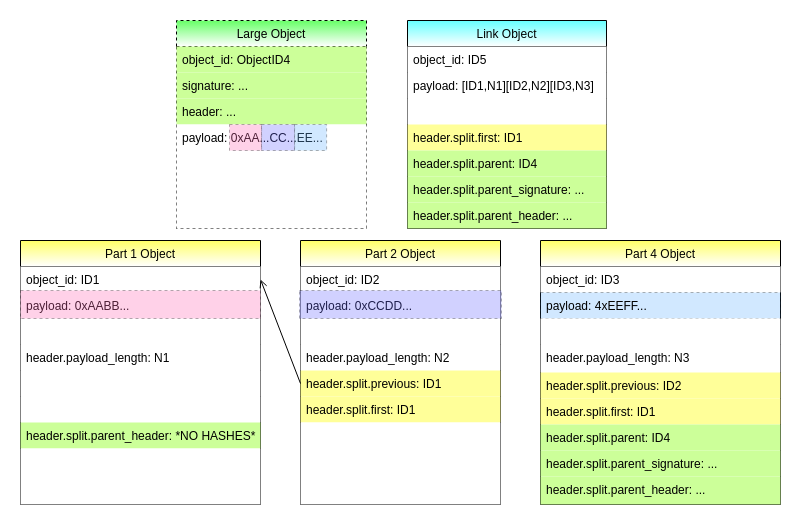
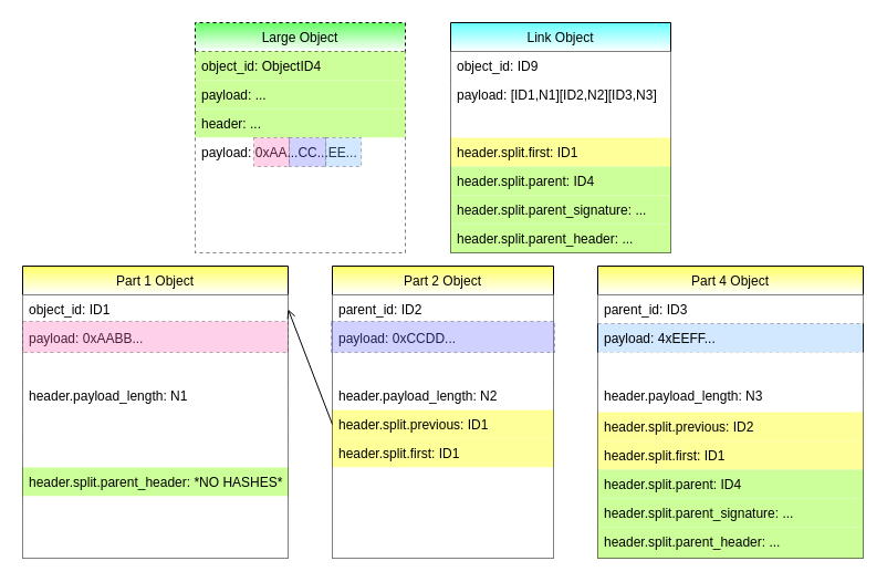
  <mxCell id="0" />
  <mxCell id="1" style="" parent="0" />
  <mxCell id="2" value="Link Object" style="swimlane;fontStyle=0;childLayout=stackLayout;horizontal=1;startSize=26;fillColor=#66FFFF;horizontalStack=0;resizeParent=1;resizeParentMax=0;resizeLast=0;collapsible=1;marginBottom=0;gradientColor=#ffffff;swimlaneLine=1;rounded=0;shadow=0;comic=0;glass=0;" parent="1" vertex="1"><mxGeometry x="407" y="20" width="199" height="208" as="geometry" /></mxCell>
- <mxCell id="3" value="object_id: ID5" style="text;strokeColor=none;fillColor=#ffffff;align=left;verticalAlign=top;spacingLeft=4;spacingRight=4;overflow=hidden;rotatable=0;points=[[0,0.5],[1,0.5]];portConstraint=eastwest;" parent="2" vertex="1"><mxGeometry y="26" width="199" height="26" as="geometry" /></mxCell>
+ <mxCell id="3" value="object_id: ID9" style="text;strokeColor=none;fillColor=#ffffff;align=left;verticalAlign=top;spacingLeft=4;spacingRight=4;overflow=hidden;rotatable=0;points=[[0,0.5],[1,0.5]];portConstraint=eastwest;" parent="2" vertex="1"><mxGeometry y="26" width="199" height="26" as="geometry" /></mxCell>
  <mxCell id="4" value="payload: [ID1,N1][ID2,N2][ID3,N3]" style="text;strokeColor=none;fillColor=#ffffff;align=left;verticalAlign=top;spacingLeft=4;spacingRight=4;overflow=hidden;rotatable=0;points=[[0,0.5],[1,0.5]];portConstraint=eastwest;" parent="2" vertex="1"><mxGeometry y="52" width="199" height="26" as="geometry" /></mxCell>
  <mxCell id="5" value=" " style="text;strokeColor=none;fillColor=#ffffff;align=left;verticalAlign=top;spacingLeft=4;spacingRight=4;overflow=hidden;rotatable=0;points=[[0,0.5],[1,0.5]];portConstraint=eastwest;" parent="2" vertex="1"><mxGeometry y="78" width="199" height="26" as="geometry" /></mxCell>
  <mxCell id="6" value="header.split.first: ID1" style="text;strokeColor=none;fillColor=#ffff99;align=left;verticalAlign=top;spacingLeft=4;spacingRight=4;overflow=hidden;rotatable=0;points=[[0,0.5],[1,0.5]];portConstraint=eastwest;fontColor=#000000;" vertex="1" parent="2"><mxGeometry y="104" width="199" height="26" as="geometry" /></mxCell>
  <mxCell id="7" value="header.split.parent: ID4" style="text;strokeColor=none;fillColor=#CCFF99;align=left;verticalAlign=top;spacingLeft=4;spacingRight=4;overflow=hidden;rotatable=0;points=[[0,0.5],[1,0.5]];portConstraint=eastwest;" parent="2" vertex="1"><mxGeometry y="130" width="199" height="26" as="geometry" /></mxCell>
  <mxCell id="8" value="header.split.parent_signature: ..." style="text;strokeColor=none;fillColor=#CCFF99;align=left;verticalAlign=top;spacingLeft=4;spacingRight=4;overflow=hidden;rotatable=0;points=[[0,0.5],[1,0.5]];portConstraint=eastwest;" parent="2" vertex="1"><mxGeometry y="156" width="199" height="26" as="geometry" /></mxCell>
  <mxCell id="9" value="header.split.parent_header: ..." style="text;strokeColor=none;fillColor=#CCFF99;align=left;verticalAlign=top;spacingLeft=4;spacingRight=4;overflow=hidden;rotatable=0;points=[[0,0.5],[1,0.5]];portConstraint=eastwest;" parent="2" vertex="1"><mxGeometry y="182" width="199" height="26" as="geometry" /></mxCell>
  <mxCell id="10" value="Part 1 Object" style="swimlane;fontStyle=0;childLayout=stackLayout;horizontal=1;startSize=26;fillColor=#FFFF66;horizontalStack=0;resizeParent=1;resizeParentMax=0;resizeLast=0;collapsible=1;marginBottom=0;gradientColor=#ffffff;swimlaneLine=1;rounded=0;shadow=0;comic=0;glass=0;" parent="1" vertex="1"><mxGeometry x="20" y="240" width="240" height="264" as="geometry" /></mxCell>
  <mxCell id="11" value="object_id: ID1" style="text;strokeColor=none;fillColor=#ffffff;align=left;verticalAlign=top;spacingLeft=4;spacingRight=4;overflow=hidden;rotatable=0;points=[[0,0.5],[1,0.5]];portConstraint=eastwest;" parent="10" vertex="1"><mxGeometry y="26" width="240" height="26" as="geometry" /></mxCell>
  <mxCell id="12" value="payload: 0xAABB..." style="text;strokeColor=none;fillColor=#FFFFFF;align=left;verticalAlign=top;spacingLeft=4;spacingRight=4;overflow=hidden;rotatable=0;points=[[0,0.5],[1,0.5]];portConstraint=eastwest;" parent="10" vertex="1"><mxGeometry y="52" width="240" height="26" as="geometry" /></mxCell>
  <mxCell id="13" value=" " style="text;strokeColor=none;fillColor=#ffffff;align=left;verticalAlign=top;spacingLeft=4;spacingRight=4;overflow=hidden;rotatable=0;points=[[0,0.5],[1,0.5]];portConstraint=eastwest;" parent="10" vertex="1"><mxGeometry y="78" width="240" height="26" as="geometry" /></mxCell>
  <mxCell id="14" value="header.payload_length: N1" style="text;align=left;verticalAlign=top;spacingLeft=4;spacingRight=4;overflow=hidden;rotatable=0;points=[[0,0.5],[1,0.5]];portConstraint=eastwest;fillColor=default;" parent="10" vertex="1"><mxGeometry y="104" width="240" height="26" as="geometry" /></mxCell>
  <mxCell id="15" style="text;align=left;verticalAlign=top;spacingLeft=4;spacingRight=4;overflow=hidden;rotatable=0;points=[[0,0.5],[1,0.5]];portConstraint=eastwest;fillColor=default;" vertex="1" parent="10"><mxGeometry y="130" width="240" height="26" as="geometry" /></mxCell>
  <mxCell id="16" style="text;align=left;verticalAlign=top;spacingLeft=4;spacingRight=4;overflow=hidden;rotatable=0;points=[[0,0.5],[1,0.5]];portConstraint=eastwest;fillColor=default;" vertex="1" parent="10"><mxGeometry y="156" width="240" height="26" as="geometry" /></mxCell>
  <mxCell id="17" value="header.split.parent_header: *NO HASHES*" style="text;strokeColor=none;fillColor=#CCFF99;align=left;verticalAlign=top;spacingLeft=4;spacingRight=4;overflow=hidden;rotatable=0;points=[[0,0.5],[1,0.5]];portConstraint=eastwest;" vertex="1" parent="10"><mxGeometry y="182" width="240" height="26" as="geometry" /></mxCell>
  <mxCell id="18" value=" " style="text;strokeColor=none;fillColor=#ffffff;align=left;verticalAlign=top;spacingLeft=4;spacingRight=4;overflow=hidden;rotatable=0;points=[[0,0.5],[1,0.5]];portConstraint=eastwest;rotation=0;imageHeight=24;" parent="10" vertex="1"><mxGeometry y="208" width="240" height="56" as="geometry" /></mxCell>
  <mxCell id="19" value="Part 2 Object" style="swimlane;fontStyle=0;childLayout=stackLayout;horizontal=1;startSize=26;fillColor=#FFFF66;horizontalStack=0;resizeParent=1;resizeParentMax=0;resizeLast=0;collapsible=1;marginBottom=0;gradientColor=#ffffff;swimlaneLine=1;rounded=0;shadow=0;comic=0;glass=0;" parent="1" vertex="1"><mxGeometry x="300" y="240" width="200" height="264" as="geometry" /></mxCell>
- <mxCell id="20" value="object_id: ID2" style="text;strokeColor=none;fillColor=#ffffff;align=left;verticalAlign=top;spacingLeft=4;spacingRight=4;overflow=hidden;rotatable=0;points=[[0,0.5],[1,0.5]];portConstraint=eastwest;" parent="19" vertex="1"><mxGeometry y="26" width="200" height="26" as="geometry" /></mxCell>
+ <mxCell id="20" value="parent_id: ID2" style="text;strokeColor=none;fillColor=#ffffff;align=left;verticalAlign=top;spacingLeft=4;spacingRight=4;overflow=hidden;rotatable=0;points=[[0,0.5],[1,0.5]];portConstraint=eastwest;" parent="19" vertex="1"><mxGeometry y="26" width="200" height="26" as="geometry" /></mxCell>
  <mxCell id="21" value="payload: 0xCCDD..." style="text;strokeColor=none;fillColor=#ffffff;align=left;verticalAlign=top;spacingLeft=4;spacingRight=4;overflow=hidden;rotatable=0;points=[[0,0.5],[1,0.5]];portConstraint=eastwest;" parent="19" vertex="1"><mxGeometry y="52" width="200" height="26" as="geometry" /></mxCell>
  <mxCell id="22" value=" " style="text;strokeColor=none;fillColor=#ffffff;align=left;verticalAlign=top;spacingLeft=4;spacingRight=4;overflow=hidden;rotatable=0;points=[[0,0.5],[1,0.5]];portConstraint=eastwest;" parent="19" vertex="1"><mxGeometry y="78" width="200" height="26" as="geometry" /></mxCell>
  <mxCell id="23" value="header.payload_length: N2" style="text;strokeColor=none;fillColor=#ffffff;align=left;verticalAlign=top;spacingLeft=4;spacingRight=4;overflow=hidden;rotatable=0;points=[[0,0.5],[1,0.5]];portConstraint=eastwest;" parent="19" vertex="1"><mxGeometry y="104" width="200" height="26" as="geometry" /></mxCell>
  <mxCell id="24" value="header.split.previous: ID1" style="text;strokeColor=none;fillColor=#ffff99;align=left;verticalAlign=top;spacingLeft=4;spacingRight=4;overflow=hidden;rotatable=0;points=[[0,0.5],[1,0.5]];portConstraint=eastwest;fontColor=#000000;" parent="19" vertex="1"><mxGeometry y="130" width="200" height="26" as="geometry" /></mxCell>
  <mxCell id="25" value="header.split.first: ID1" style="text;strokeColor=none;fillColor=#ffff99;align=left;verticalAlign=top;spacingLeft=4;spacingRight=4;overflow=hidden;rotatable=0;points=[[0,0.5],[1,0.5]];portConstraint=eastwest;fontColor=#000000;" vertex="1" parent="19"><mxGeometry y="156" width="200" height="26" as="geometry" /></mxCell>
  <mxCell id="26" value=" " style="text;strokeColor=none;fillColor=#ffffff;align=left;verticalAlign=top;spacingLeft=4;spacingRight=4;overflow=hidden;rotatable=0;points=[[0,0.5],[1,0.5]];portConstraint=eastwest;rotation=0;imageHeight=0;" parent="19" vertex="1"><mxGeometry y="182" width="200" height="82" as="geometry" /></mxCell>
  <mxCell id="27" value="Part 4 Object" style="swimlane;fontStyle=0;childLayout=stackLayout;horizontal=1;startSize=26;fillColor=#FFFF66;horizontalStack=0;resizeParent=1;resizeParentMax=0;resizeLast=0;collapsible=1;marginBottom=0;gradientColor=#ffffff;swimlaneLine=1;rounded=0;shadow=0;comic=0;glass=0;" parent="1" vertex="1"><mxGeometry x="540" y="240" width="240" height="264" as="geometry" /></mxCell>
- <mxCell id="28" value="object_id: ID3" style="text;strokeColor=none;fillColor=#ffffff;align=left;verticalAlign=top;spacingLeft=4;spacingRight=4;overflow=hidden;rotatable=0;points=[[0,0.5],[1,0.5]];portConstraint=eastwest;" parent="27" vertex="1"><mxGeometry y="26" width="240" height="26" as="geometry" /></mxCell>
+ <mxCell id="28" value="parent_id: ID3" style="text;strokeColor=none;fillColor=#ffffff;align=left;verticalAlign=top;spacingLeft=4;spacingRight=4;overflow=hidden;rotatable=0;points=[[0,0.5],[1,0.5]];portConstraint=eastwest;" parent="27" vertex="1"><mxGeometry y="26" width="240" height="26" as="geometry" /></mxCell>
  <mxCell id="29" value="payload: 4xEEFF..." style="text;strokeColor=#000000;fillColor=#66B2FF;align=left;verticalAlign=top;spacingLeft=4;spacingRight=4;overflow=hidden;rotatable=0;points=[[0,0.5],[1,0.5]];portConstraint=eastwest;dashed=1;opacity=30;" parent="27" vertex="1"><mxGeometry y="52" width="240" height="26" as="geometry" /></mxCell>
  <mxCell id="30" value=" " style="text;strokeColor=none;fillColor=#ffffff;align=left;verticalAlign=top;spacingLeft=4;spacingRight=4;overflow=hidden;rotatable=0;points=[[0,0.5],[1,0.5]];portConstraint=eastwest;" parent="27" vertex="1"><mxGeometry y="78" width="240" height="26" as="geometry" /></mxCell>
  <mxCell id="31" value="header.payload_length: N3" style="text;strokeColor=none;fillColor=#ffffff;align=left;verticalAlign=top;spacingLeft=4;spacingRight=4;overflow=hidden;rotatable=0;points=[[0,0.5],[1,0.5]];portConstraint=eastwest;" parent="27" vertex="1"><mxGeometry y="104" width="240" height="28" as="geometry" /></mxCell>
  <mxCell id="32" value="header.split.previous: ID2" style="text;strokeColor=none;fillColor=#ffff99;align=left;verticalAlign=top;spacingLeft=4;spacingRight=4;overflow=hidden;rotatable=0;points=[[0,0.5],[1,0.5]];portConstraint=eastwest;" parent="27" vertex="1"><mxGeometry y="132" width="240" height="26" as="geometry" /></mxCell>
  <mxCell id="33" value="header.split.first: ID1" style="text;strokeColor=none;fillColor=#ffff99;align=left;verticalAlign=top;spacingLeft=4;spacingRight=4;overflow=hidden;rotatable=0;points=[[0,0.5],[1,0.5]];portConstraint=eastwest;fontColor=#000000;" vertex="1" parent="27"><mxGeometry y="158" width="240" height="26" as="geometry" /></mxCell>
  <mxCell id="34" value="header.split.parent: ID4" style="text;strokeColor=none;fillColor=#CCFF99;align=left;verticalAlign=top;spacingLeft=4;spacingRight=4;overflow=hidden;rotatable=0;points=[[0,0.5],[1,0.5]];portConstraint=eastwest;" parent="27" vertex="1"><mxGeometry y="184" width="240" height="26" as="geometry" /></mxCell>
  <mxCell id="35" value="header.split.parent_signature: ..." style="text;strokeColor=none;fillColor=#CCFF99;align=left;verticalAlign=top;spacingLeft=4;spacingRight=4;overflow=hidden;rotatable=0;points=[[0,0.5],[1,0.5]];portConstraint=eastwest;" parent="27" vertex="1"><mxGeometry y="210" width="240" height="26" as="geometry" /></mxCell>
  <mxCell id="36" value="header.split.parent_header: ..." style="text;strokeColor=none;fillColor=#CCFF99;align=left;verticalAlign=top;spacingLeft=4;spacingRight=4;overflow=hidden;rotatable=0;points=[[0,0.5],[1,0.5]];portConstraint=eastwest;" parent="27" vertex="1"><mxGeometry y="236" width="240" height="28" as="geometry" /></mxCell>
  <mxCell id="37" value="Large Object" style="swimlane;fontStyle=0;childLayout=stackLayout;horizontal=1;startSize=26;fillColor=#66FF66;horizontalStack=0;resizeParent=1;resizeParentMax=0;resizeLast=0;collapsible=1;marginBottom=0;gradientColor=#ffffff;swimlaneLine=1;rounded=0;shadow=0;comic=0;glass=0;dashed=1;" parent="1" vertex="1"><mxGeometry x="176" y="20" width="190" height="208" as="geometry" /></mxCell>
  <mxCell id="38" value="object_id: ObjectID4" style="text;strokeColor=none;fillColor=#CCFF99;align=left;verticalAlign=top;spacingLeft=4;spacingRight=4;overflow=hidden;rotatable=0;points=[[0,0.5],[1,0.5]];portConstraint=eastwest;" parent="37" vertex="1"><mxGeometry y="26" width="190" height="26" as="geometry" /></mxCell>
- <mxCell id="39" value="signature: ..." style="text;strokeColor=none;fillColor=#CCFF99;align=left;verticalAlign=top;spacingLeft=4;spacingRight=4;overflow=hidden;rotatable=0;points=[[0,0.5],[1,0.5]];portConstraint=eastwest;" parent="37" vertex="1"><mxGeometry y="52" width="190" height="26" as="geometry" /></mxCell>
+ <mxCell id="39" value="payload: ..." style="text;strokeColor=none;fillColor=#CCFF99;align=left;verticalAlign=top;spacingLeft=4;spacingRight=4;overflow=hidden;rotatable=0;points=[[0,0.5],[1,0.5]];portConstraint=eastwest;" parent="37" vertex="1"><mxGeometry y="52" width="190" height="26" as="geometry" /></mxCell>
  <mxCell id="40" value="header: ..." style="text;strokeColor=none;fillColor=#CCFF99;align=left;verticalAlign=top;spacingLeft=4;spacingRight=4;overflow=hidden;rotatable=0;points=[[0,0.5],[1,0.5]];portConstraint=eastwest;" parent="37" vertex="1"><mxGeometry y="78" width="190" height="26" as="geometry" /></mxCell>
  <mxCell id="41" value="payload: 0xAA...CC...EE..." style="text;strokeColor=none;fillColor=#ffffff;align=left;verticalAlign=top;spacingLeft=4;spacingRight=4;overflow=hidden;rotatable=0;points=[[0,0.5],[1,0.5]];portConstraint=eastwest;" parent="37" vertex="1"><mxGeometry y="104" width="190" height="26" as="geometry" /></mxCell>
  <mxCell id="42" value=" " style="text;strokeColor=none;fillColor=#ffffff;align=left;verticalAlign=top;spacingLeft=4;spacingRight=4;overflow=hidden;rotatable=0;points=[[0,0.5],[1,0.5]];portConstraint=eastwest;" parent="37" vertex="1"><mxGeometry y="130" width="190" height="26" as="geometry" /></mxCell>
  <mxCell id="43" value=" " style="text;strokeColor=none;fillColor=#ffffff;align=left;verticalAlign=top;spacingLeft=4;spacingRight=4;overflow=hidden;rotatable=0;points=[[0,0.5],[1,0.5]];portConstraint=eastwest;" parent="37" vertex="1"><mxGeometry y="156" width="190" height="26" as="geometry" /></mxCell>
  <mxCell id="44" value=" " style="text;strokeColor=none;fillColor=#ffffff;align=left;verticalAlign=top;spacingLeft=4;spacingRight=4;overflow=hidden;rotatable=0;points=[[0,0.5],[1,0.5]];portConstraint=eastwest;" parent="37" vertex="1"><mxGeometry y="182" width="190" height="26" as="geometry" /></mxCell>
  <mxCell id="45" value="" style="endArrow=open;html=1;entryX=1;entryY=0.5;entryDx=0;entryDy=0;exitX=0;exitY=0.5;exitDx=0;exitDy=0;" parent="1" source="24" target="11" edge="1"><mxGeometry width="50" height="50" relative="1" as="geometry"><mxPoint x="-2" y="110" as="sourcePoint" /><mxPoint x="48" y="60" as="targetPoint" /></mxGeometry></mxCell>
  <mxCell id="46" value="Untitled Layer" parent="0" />
  <mxCell id="47" value="" style="rounded=0;whiteSpace=wrap;html=1;shadow=0;glass=0;dashed=1;comic=0;fillColor=#FF66B3;gradientColor=none;opacity=30;" parent="46" vertex="1"><mxGeometry x="229" y="124" width="32.14" height="26" as="geometry" /></mxCell>
  <mxCell id="48" value="" style="rounded=0;whiteSpace=wrap;html=1;shadow=0;glass=0;dashed=1;comic=0;fillColor=#6666FF;gradientColor=none;opacity=30;" parent="46" vertex="1"><mxGeometry x="261" y="124" width="33.14" height="26" as="geometry" /></mxCell>
  <mxCell id="49" value="" style="rounded=0;whiteSpace=wrap;html=1;shadow=0;glass=0;dashed=1;comic=0;fillColor=#66B2FF;gradientColor=none;opacity=30;" parent="46" vertex="1"><mxGeometry x="294" y="124" width="32.14" height="26" as="geometry" /></mxCell>
  <mxCell id="50" value="" style="rounded=0;whiteSpace=wrap;html=1;shadow=0;glass=0;dashed=1;comic=0;fillColor=#FF66B3;gradientColor=none;opacity=30;" parent="46" vertex="1"><mxGeometry x="20" y="290" width="240" height="28" as="geometry" /></mxCell>
  <mxCell id="51" value="" style="rounded=0;whiteSpace=wrap;html=1;shadow=0;glass=0;dashed=1;comic=0;fillColor=#6666FF;gradientColor=none;opacity=30;" parent="46" vertex="1"><mxGeometry x="299" y="290" width="202" height="28" as="geometry" /></mxCell>
